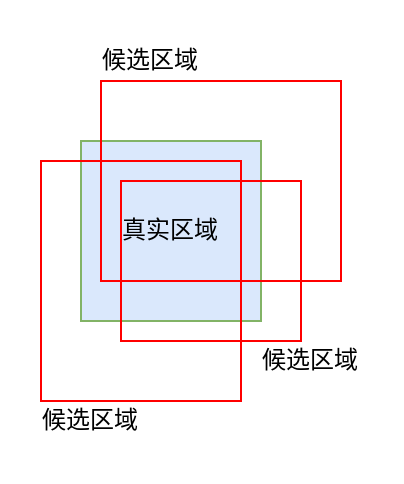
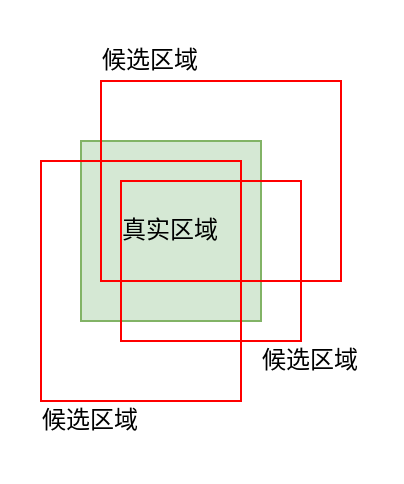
  <mxCell id="0" />
  <mxCell id="1" parent="0" />
- <mxCell id="2" value="真实区域" style="rounded=0;whiteSpace=wrap;html=1;fillColor=#dae8fc;strokeColor=#82b366;" vertex="1" parent="1"><mxGeometry x="40" y="70" width="90" height="90" as="geometry" /></mxCell>
+ <mxCell id="2" value="真实区域" style="rounded=0;whiteSpace=wrap;html=1;fillColor=#d5e8d4;strokeColor=#82b366;" vertex="1" parent="1"><mxGeometry x="40" y="70" width="90" height="90" as="geometry" /></mxCell>
  <mxCell id="3" value="" style="rounded=0;whiteSpace=wrap;html=1;fillColor=none;strokeColor=#FF0000;" vertex="1" parent="1"><mxGeometry x="50" y="40" width="120" height="100" as="geometry" /></mxCell>
  <mxCell id="4" value="" style="rounded=0;whiteSpace=wrap;html=1;fillColor=none;strokeColor=#FF0000;" vertex="1" parent="1"><mxGeometry x="20" y="80" width="100" height="120" as="geometry" /></mxCell>
  <mxCell id="5" value="" style="rounded=0;whiteSpace=wrap;html=1;fillColor=none;strokeColor=#FF0000;" vertex="1" parent="1"><mxGeometry x="60" y="90" width="90" height="80" as="geometry" /></mxCell>
  <mxCell id="6" value="候选区域" style="text;html=1;strokeColor=none;fillColor=none;align=center;verticalAlign=middle;whiteSpace=wrap;rounded=0;dashed=1;" vertex="1" parent="1"><mxGeometry x="50" y="20" width="50" height="20" as="geometry" /></mxCell>
  <mxCell id="7" value="候选区域" style="text;html=1;strokeColor=none;fillColor=none;align=center;verticalAlign=middle;whiteSpace=wrap;rounded=0;dashed=1;" vertex="1" parent="1"><mxGeometry x="20" y="200" width="50" height="20" as="geometry" /></mxCell>
  <mxCell id="8" value="候选区域" style="text;html=1;strokeColor=none;fillColor=none;align=center;verticalAlign=middle;whiteSpace=wrap;rounded=0;dashed=1;" vertex="1" parent="1"><mxGeometry x="130" y="170" width="50" height="20" as="geometry" /></mxCell>
